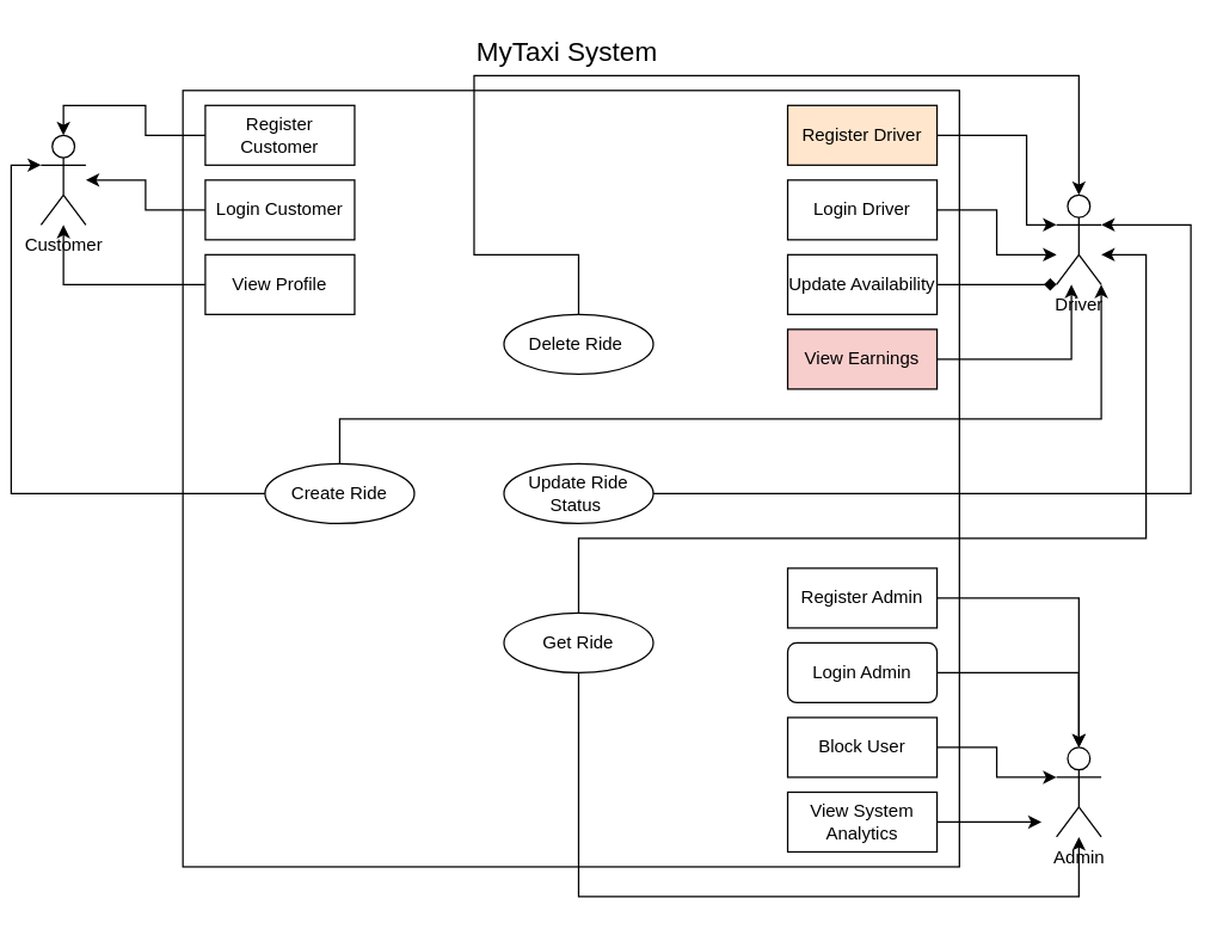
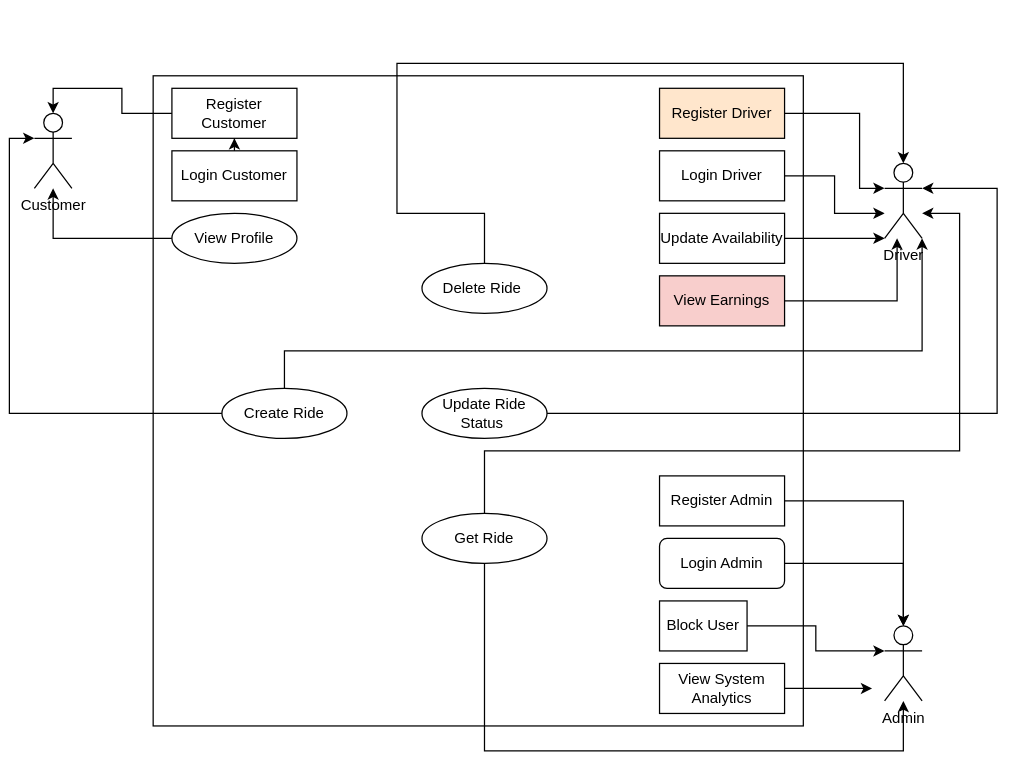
  <mxCell id="0" />
  <mxCell id="1" parent="0" />
  <mxCell id="2" value="" style="whiteSpace=wrap;html=1;aspect=fixed;" parent="1" vertex="1"><mxGeometry x="115" y="60" width="520" height="520" as="geometry" /></mxCell>
  <mxCell id="3" value="Customer" style="shape=umlActor;verticalLabelPosition=bottom;verticalAlign=top;html=1;outlineConnect=0;" parent="1" vertex="1"><mxGeometry x="20" y="90" width="30" height="60" as="geometry" /></mxCell>
  <mxCell id="4" value="Driver" style="shape=umlActor;verticalLabelPosition=bottom;verticalAlign=top;html=1;outlineConnect=0;" parent="1" vertex="1"><mxGeometry x="700" y="130" width="30" height="60" as="geometry" /></mxCell>
  <mxCell id="5" value="Admin" style="shape=umlActor;verticalLabelPosition=bottom;verticalAlign=top;html=1;outlineConnect=0;" parent="1" vertex="1"><mxGeometry x="700" y="500" width="30" height="60" as="geometry" /></mxCell>
- <mxCell id="6" value="&lt;font style=&quot;font-size: 18px;&quot;&gt;MyTaxi System&amp;nbsp;&lt;/font&gt;" style="text;html=1;align=center;verticalAlign=middle;whiteSpace=wrap;rounded=0;strokeWidth=4;" parent="1" vertex="1"><mxGeometry x="260" y="20" width="230" height="30" as="geometry" /></mxCell>
- <mxCell id="7" style="edgeStyle=orthogonalEdgeStyle;rounded=0;orthogonalLoop=1;jettySize=auto;html=1;" parent="1" source="8" target="3" edge="1"><mxGeometry relative="1" as="geometry" /></mxCell>
+ <mxCell id="7" style="edgeStyle=orthogonalEdgeStyle;rounded=0;orthogonalLoop=1;jettySize=auto;html=1;" parent="1" source="8" target="11" edge="1"><mxGeometry relative="1" as="geometry" /></mxCell>
  <mxCell id="8" value="Login Customer" style="whiteSpace=wrap;html=1;align=center;" parent="1" vertex="1"><mxGeometry x="130" y="120" width="100" height="40" as="geometry" /></mxCell>
  <mxCell id="9" style="edgeStyle=orthogonalEdgeStyle;rounded=0;orthogonalLoop=1;jettySize=auto;html=1;" parent="1" source="10" target="3" edge="1"><mxGeometry relative="1" as="geometry" /></mxCell>
- <mxCell id="10" value="View Profile" style="whiteSpace=wrap;html=1;align=center;" parent="1" vertex="1"><mxGeometry x="130" y="170" width="100" height="40" as="geometry" /></mxCell>
+ <mxCell id="10" value="View Profile" style="ellipse;whiteSpace=wrap;html=1;align=center;" parent="1" vertex="1"><mxGeometry x="130" y="170" width="100" height="40" as="geometry" /></mxCell>
  <mxCell id="11" value="Register Customer" style="whiteSpace=wrap;html=1;align=center;" parent="1" vertex="1"><mxGeometry x="130" y="70" width="100" height="40" as="geometry" /></mxCell>
  <mxCell id="12" value="Register Driver" style="whiteSpace=wrap;html=1;align=center;fillColor=#ffe6cc;" parent="1" vertex="1"><mxGeometry x="520" y="70" width="100" height="40" as="geometry" /></mxCell>
- <mxCell id="13" style="edgeStyle=orthogonalEdgeStyle;rounded=0;orthogonalLoop=1;jettySize=auto;html=1;exitX=1;exitY=0.5;exitDx=0;exitDy=0;endArrow=diamond;" parent="1" source="14" target="4" edge="1"><mxGeometry relative="1" as="geometry"><mxPoint x="680" y="170" as="targetPoint" /><Array as="points"><mxPoint x="660" y="190" /><mxPoint x="660" y="190" /></Array></mxGeometry></mxCell>
+ <mxCell id="13" style="edgeStyle=orthogonalEdgeStyle;rounded=0;orthogonalLoop=1;jettySize=auto;html=1;exitX=1;exitY=0.5;exitDx=0;exitDy=0;" parent="1" source="14" target="4" edge="1"><mxGeometry relative="1" as="geometry"><mxPoint x="680" y="170" as="targetPoint" /><Array as="points"><mxPoint x="660" y="190" /><mxPoint x="660" y="190" /></Array></mxGeometry></mxCell>
  <mxCell id="14" value="Update Availability" style="whiteSpace=wrap;html=1;align=center;" parent="1" vertex="1"><mxGeometry x="520" y="170" width="100" height="40" as="geometry" /></mxCell>
  <mxCell id="15" style="edgeStyle=orthogonalEdgeStyle;rounded=0;orthogonalLoop=1;jettySize=auto;html=1;exitX=1;exitY=0.5;exitDx=0;exitDy=0;entryX=0;entryY=0.333;entryDx=0;entryDy=0;entryPerimeter=0;" parent="1" source="16" target="5" edge="1"><mxGeometry relative="1" as="geometry"><mxPoint x="690" y="520" as="targetPoint" /></mxGeometry></mxCell>
- <mxCell id="16" value="Block User" style="whiteSpace=wrap;html=1;align=center;" parent="1" vertex="1"><mxGeometry x="520" y="480" width="100" height="40" as="geometry" /></mxCell>
+ <mxCell id="16" value="Block User" style="whiteSpace=wrap;html=1;align=center;" parent="1" vertex="1"><mxGeometry x="520" y="480" width="70" height="40" as="geometry" /></mxCell>
  <mxCell id="17" style="edgeStyle=orthogonalEdgeStyle;rounded=0;orthogonalLoop=1;jettySize=auto;html=1;exitX=1;exitY=0.5;exitDx=0;exitDy=0;" parent="1" source="18" edge="1"><mxGeometry relative="1" as="geometry"><mxPoint x="690" y="550" as="targetPoint" /></mxGeometry></mxCell>
  <mxCell id="18" value="View System Analytics" style="whiteSpace=wrap;html=1;align=center;" parent="1" vertex="1"><mxGeometry x="520" y="530" width="100" height="40" as="geometry" /></mxCell>
  <mxCell id="19" style="edgeStyle=orthogonalEdgeStyle;rounded=0;orthogonalLoop=1;jettySize=auto;html=1;exitX=1;exitY=0.5;exitDx=0;exitDy=0;" parent="1" source="20" target="4" edge="1"><mxGeometry relative="1" as="geometry"><Array as="points"><mxPoint x="660" y="140" /><mxPoint x="660" y="170" /></Array></mxGeometry></mxCell>
  <mxCell id="20" value="Login Driver" style="whiteSpace=wrap;html=1;align=center;" parent="1" vertex="1"><mxGeometry x="520" y="120" width="100" height="40" as="geometry" /></mxCell>
  <mxCell id="21" style="edgeStyle=orthogonalEdgeStyle;rounded=0;orthogonalLoop=1;jettySize=auto;html=1;exitX=1;exitY=0.5;exitDx=0;exitDy=0;" parent="1" source="22" target="4" edge="1"><mxGeometry relative="1" as="geometry"><Array as="points"><mxPoint x="710" y="240" /></Array></mxGeometry></mxCell>
  <mxCell id="22" value="View Earnings" style="whiteSpace=wrap;html=1;align=center;fillColor=#f8cecc;" parent="1" vertex="1"><mxGeometry x="520" y="220" width="100" height="40" as="geometry" /></mxCell>
  <mxCell id="23" style="edgeStyle=orthogonalEdgeStyle;rounded=0;orthogonalLoop=1;jettySize=auto;html=1;" parent="1" source="24" target="5" edge="1"><mxGeometry relative="1" as="geometry" /></mxCell>
  <mxCell id="24" value="Register Admin" style="whiteSpace=wrap;html=1;align=center;" parent="1" vertex="1"><mxGeometry x="520" y="380" width="100" height="40" as="geometry" /></mxCell>
  <mxCell id="25" style="edgeStyle=orthogonalEdgeStyle;rounded=0;orthogonalLoop=1;jettySize=auto;html=1;exitX=1;exitY=0.5;exitDx=0;exitDy=0;" parent="1" source="26" target="5" edge="1"><mxGeometry relative="1" as="geometry"><mxPoint x="710" y="480" as="targetPoint" /></mxGeometry></mxCell>
  <mxCell id="26" value="Login Admin" style="whiteSpace=wrap;html=1;align=center;rounded=1;" parent="1" vertex="1"><mxGeometry x="520" y="430" width="100" height="40" as="geometry" /></mxCell>
  <mxCell id="27" style="edgeStyle=orthogonalEdgeStyle;rounded=0;orthogonalLoop=1;jettySize=auto;html=1;exitX=0.5;exitY=1;exitDx=0;exitDy=0;" parent="1" edge="1"><mxGeometry relative="1" as="geometry"><mxPoint x="420" y="530" as="sourcePoint" /><mxPoint x="420" y="530" as="targetPoint" /></mxGeometry></mxCell>
  <mxCell id="28" style="edgeStyle=orthogonalEdgeStyle;rounded=0;orthogonalLoop=1;jettySize=auto;html=1;exitX=1;exitY=0.5;exitDx=0;exitDy=0;entryX=0;entryY=0.333;entryDx=0;entryDy=0;entryPerimeter=0;" parent="1" source="12" target="4" edge="1"><mxGeometry relative="1" as="geometry"><Array as="points"><mxPoint x="680" y="90" /><mxPoint x="680" y="150" /></Array></mxGeometry></mxCell>
  <mxCell id="29" style="edgeStyle=orthogonalEdgeStyle;rounded=0;orthogonalLoop=1;jettySize=auto;html=1;exitX=0;exitY=0.5;exitDx=0;exitDy=0;entryX=0.5;entryY=0;entryDx=0;entryDy=0;entryPerimeter=0;" parent="1" source="11" target="3" edge="1"><mxGeometry relative="1" as="geometry" /></mxCell>
  <mxCell id="30" style="edgeStyle=orthogonalEdgeStyle;rounded=0;orthogonalLoop=1;jettySize=auto;html=1;" parent="1" source="31" target="4" edge="1"><mxGeometry relative="1" as="geometry"><Array as="points"><mxPoint x="220" y="280" /><mxPoint x="730" y="280" /></Array></mxGeometry></mxCell>
  <mxCell id="31" value="Create Ride" style="ellipse;whiteSpace=wrap;html=1;align=center;" parent="1" vertex="1"><mxGeometry x="170" y="310" width="100" height="40" as="geometry" /></mxCell>
  <mxCell id="32" value="Update Ride Status&amp;nbsp;" style="ellipse;whiteSpace=wrap;html=1;align=center;" parent="1" vertex="1"><mxGeometry x="330" y="310" width="100" height="40" as="geometry" /></mxCell>
  <mxCell id="33" value="Delete Ride&amp;nbsp;" style="ellipse;whiteSpace=wrap;html=1;align=center;" parent="1" vertex="1"><mxGeometry x="330" y="210" width="100" height="40" as="geometry" /></mxCell>
  <mxCell id="34" style="edgeStyle=orthogonalEdgeStyle;rounded=0;orthogonalLoop=1;jettySize=auto;html=1;exitX=0.5;exitY=1;exitDx=0;exitDy=0;" parent="1" source="33" target="33" edge="1"><mxGeometry relative="1" as="geometry" /></mxCell>
  <mxCell id="35" style="edgeStyle=orthogonalEdgeStyle;rounded=0;orthogonalLoop=1;jettySize=auto;html=1;entryX=0;entryY=0.333;entryDx=0;entryDy=0;entryPerimeter=0;" parent="1" source="31" target="3" edge="1"><mxGeometry relative="1" as="geometry" /></mxCell>
  <mxCell id="36" style="edgeStyle=orthogonalEdgeStyle;rounded=0;orthogonalLoop=1;jettySize=auto;html=1;entryX=1;entryY=0.333;entryDx=0;entryDy=0;entryPerimeter=0;" parent="1" source="32" target="4" edge="1"><mxGeometry relative="1" as="geometry"><Array as="points"><mxPoint x="790" y="330" /><mxPoint x="790" y="150" /></Array></mxGeometry></mxCell>
  <mxCell id="37" style="edgeStyle=orthogonalEdgeStyle;rounded=0;orthogonalLoop=1;jettySize=auto;html=1;entryX=0.5;entryY=0;entryDx=0;entryDy=0;entryPerimeter=0;exitX=0.5;exitY=0;exitDx=0;exitDy=0;" parent="1" source="33" target="4" edge="1"><mxGeometry relative="1" as="geometry"><Array as="points"><mxPoint x="380" y="170" /><mxPoint x="310" y="170" /><mxPoint x="310" y="50" /><mxPoint x="715" y="50" /></Array></mxGeometry></mxCell>
  <mxCell id="38" style="edgeStyle=orthogonalEdgeStyle;rounded=0;orthogonalLoop=1;jettySize=auto;html=1;" parent="1" source="40" target="4" edge="1"><mxGeometry relative="1" as="geometry"><Array as="points"><mxPoint x="380" y="360" /><mxPoint x="760" y="360" /><mxPoint x="760" y="170" /></Array></mxGeometry></mxCell>
  <mxCell id="39" style="edgeStyle=orthogonalEdgeStyle;rounded=0;orthogonalLoop=1;jettySize=auto;html=1;" parent="1" source="40" target="5" edge="1"><mxGeometry relative="1" as="geometry"><Array as="points"><mxPoint x="380" y="600" /><mxPoint x="715" y="600" /></Array></mxGeometry></mxCell>
  <mxCell id="40" value="Get Ride" style="ellipse;whiteSpace=wrap;html=1;align=center;" parent="1" vertex="1"><mxGeometry x="330" y="410" width="100" height="40" as="geometry" /></mxCell>
